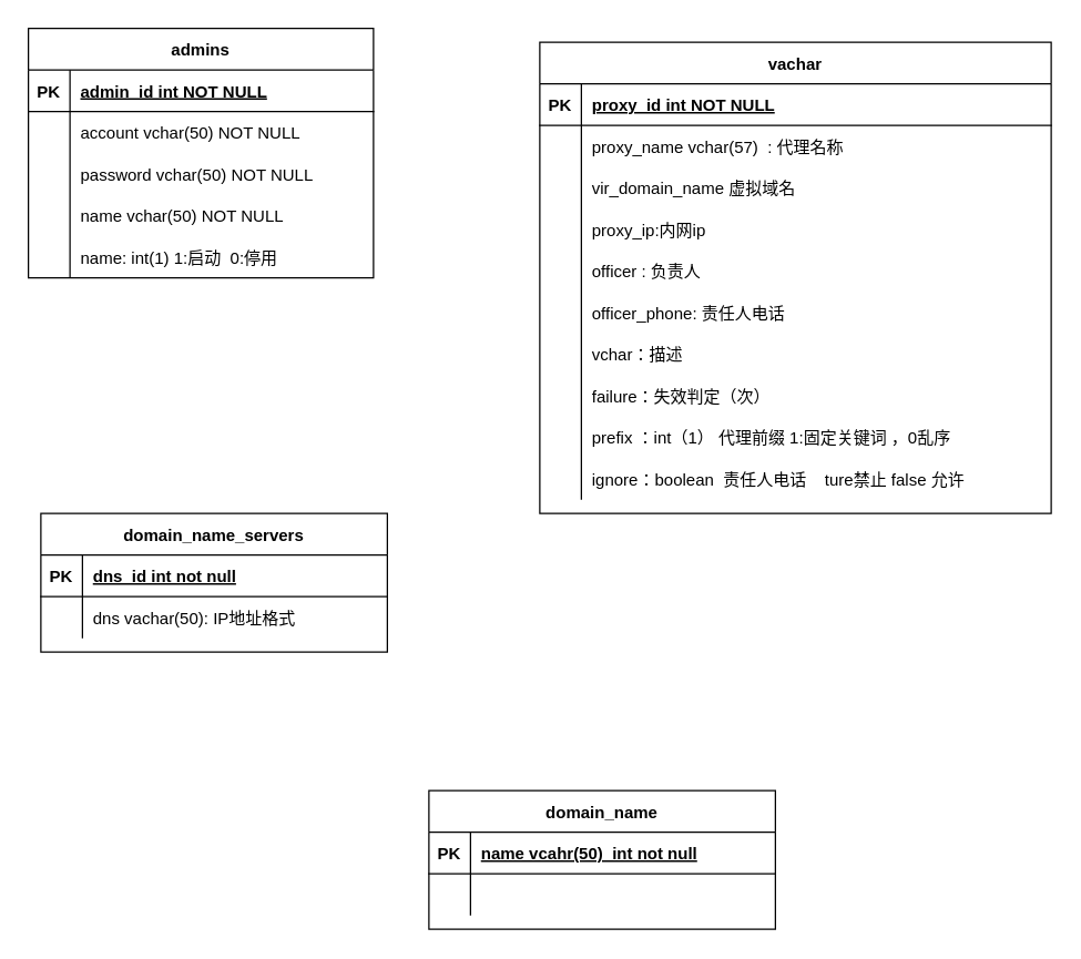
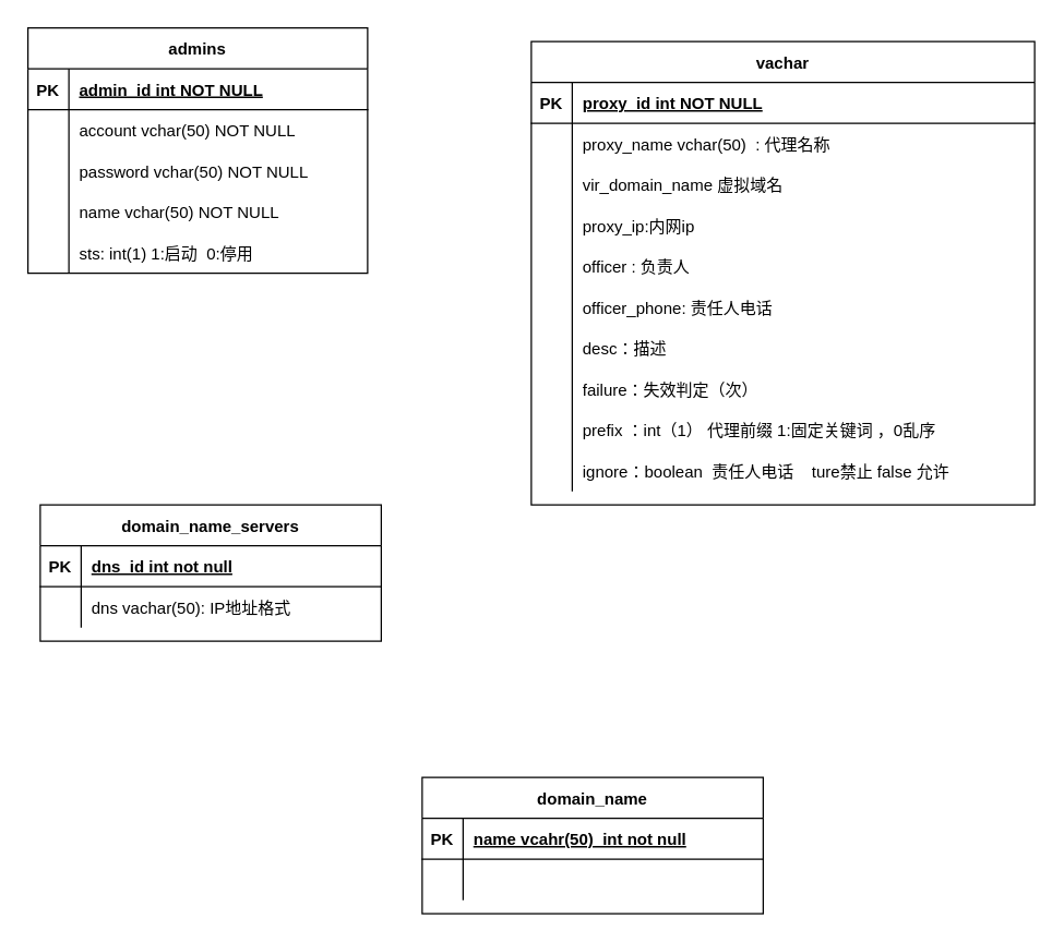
  <mxCell id="0" />
  <mxCell id="1" parent="0" />
  <mxCell id="2" value="domain_name_servers" style="shape=table;startSize=30;container=1;collapsible=1;childLayout=tableLayout;fixedRows=1;rowLines=0;fontStyle=1;align=center;resizeLast=1;" parent="1" vertex="1"><mxGeometry x="29" y="370" width="250" height="100" as="geometry" /></mxCell>
  <mxCell id="3" value="" style="shape=partialRectangle;collapsible=0;dropTarget=0;pointerEvents=0;fillColor=none;points=[[0,0.5],[1,0.5]];portConstraint=eastwest;top=0;left=0;right=0;bottom=1;" parent="2" vertex="1"><mxGeometry y="30" width="250" height="30" as="geometry" /></mxCell>
  <mxCell id="4" value="PK" style="shape=partialRectangle;overflow=hidden;connectable=0;fillColor=none;top=0;left=0;bottom=0;right=0;fontStyle=1;" parent="3" vertex="1"><mxGeometry width="30" height="30" as="geometry"><mxRectangle width="30" height="30" as="alternateBounds" /></mxGeometry></mxCell>
  <mxCell id="5" value="dns_id int not null" style="shape=partialRectangle;overflow=hidden;connectable=0;fillColor=none;top=0;left=0;bottom=0;right=0;align=left;spacingLeft=6;fontStyle=5;" parent="3" vertex="1"><mxGeometry x="30" width="220" height="30" as="geometry"><mxRectangle width="220" height="30" as="alternateBounds" /></mxGeometry></mxCell>
  <mxCell id="6" value="" style="shape=partialRectangle;collapsible=0;dropTarget=0;pointerEvents=0;fillColor=none;points=[[0,0.5],[1,0.5]];portConstraint=eastwest;top=0;left=0;right=0;bottom=0;" parent="2" vertex="1"><mxGeometry y="60" width="250" height="30" as="geometry" /></mxCell>
  <mxCell id="7" value="" style="shape=partialRectangle;overflow=hidden;connectable=0;fillColor=none;top=0;left=0;bottom=0;right=0;" parent="6" vertex="1"><mxGeometry width="30" height="30" as="geometry"><mxRectangle width="30" height="30" as="alternateBounds" /></mxGeometry></mxCell>
  <mxCell id="8" value="dns vachar(50): IP地址格式" style="shape=partialRectangle;overflow=hidden;connectable=0;fillColor=none;top=0;left=0;bottom=0;right=0;align=left;spacingLeft=6;" parent="6" vertex="1"><mxGeometry x="30" width="220" height="30" as="geometry"><mxRectangle width="220" height="30" as="alternateBounds" /></mxGeometry></mxCell>
  <mxCell id="9" value="admins" style="shape=table;startSize=30;container=1;collapsible=1;childLayout=tableLayout;fixedRows=1;rowLines=0;fontStyle=1;align=center;resizeLast=1;" parent="1" vertex="1"><mxGeometry x="20" y="20" width="249" height="180" as="geometry" /></mxCell>
  <mxCell id="10" value="" style="shape=partialRectangle;collapsible=0;dropTarget=0;pointerEvents=0;fillColor=none;points=[[0,0.5],[1,0.5]];portConstraint=eastwest;top=0;left=0;right=0;bottom=1;" parent="9" vertex="1"><mxGeometry y="30" width="249" height="30" as="geometry" /></mxCell>
  <mxCell id="11" value="PK" style="shape=partialRectangle;overflow=hidden;connectable=0;fillColor=none;top=0;left=0;bottom=0;right=0;fontStyle=1;" parent="10" vertex="1"><mxGeometry width="30" height="30" as="geometry"><mxRectangle width="30" height="30" as="alternateBounds" /></mxGeometry></mxCell>
  <mxCell id="12" value="admin_id int NOT NULL " style="shape=partialRectangle;overflow=hidden;connectable=0;fillColor=none;top=0;left=0;bottom=0;right=0;align=left;spacingLeft=6;fontStyle=5;" parent="10" vertex="1"><mxGeometry x="30" width="219" height="30" as="geometry"><mxRectangle width="219" height="30" as="alternateBounds" /></mxGeometry></mxCell>
  <mxCell id="13" value="" style="shape=partialRectangle;collapsible=0;dropTarget=0;pointerEvents=0;fillColor=none;points=[[0,0.5],[1,0.5]];portConstraint=eastwest;top=0;left=0;right=0;bottom=0;" parent="9" vertex="1"><mxGeometry y="60" width="249" height="30" as="geometry" /></mxCell>
  <mxCell id="14" value="" style="shape=partialRectangle;overflow=hidden;connectable=0;fillColor=none;top=0;left=0;bottom=0;right=0;" parent="13" vertex="1"><mxGeometry width="30" height="30" as="geometry"><mxRectangle width="30" height="30" as="alternateBounds" /></mxGeometry></mxCell>
  <mxCell id="15" value="account vchar(50) NOT NULL" style="shape=partialRectangle;overflow=hidden;connectable=0;fillColor=none;top=0;left=0;bottom=0;right=0;align=left;spacingLeft=6;" parent="13" vertex="1"><mxGeometry x="30" width="219" height="30" as="geometry"><mxRectangle width="219" height="30" as="alternateBounds" /></mxGeometry></mxCell>
  <mxCell id="16" style="shape=partialRectangle;collapsible=0;dropTarget=0;pointerEvents=0;fillColor=none;points=[[0,0.5],[1,0.5]];portConstraint=eastwest;top=0;left=0;right=0;bottom=0;" parent="9" vertex="1"><mxGeometry y="90" width="249" height="30" as="geometry" /></mxCell>
  <mxCell id="17" style="shape=partialRectangle;overflow=hidden;connectable=0;fillColor=none;top=0;left=0;bottom=0;right=0;" parent="16" vertex="1"><mxGeometry width="30" height="30" as="geometry"><mxRectangle width="30" height="30" as="alternateBounds" /></mxGeometry></mxCell>
  <mxCell id="18" value="password vchar(50) NOT NULL" style="shape=partialRectangle;overflow=hidden;connectable=0;fillColor=none;top=0;left=0;bottom=0;right=0;align=left;spacingLeft=6;" parent="16" vertex="1"><mxGeometry x="30" width="219" height="30" as="geometry"><mxRectangle width="219" height="30" as="alternateBounds" /></mxGeometry></mxCell>
  <mxCell id="19" style="shape=partialRectangle;collapsible=0;dropTarget=0;pointerEvents=0;fillColor=none;points=[[0,0.5],[1,0.5]];portConstraint=eastwest;top=0;left=0;right=0;bottom=0;" parent="9" vertex="1"><mxGeometry y="120" width="249" height="30" as="geometry" /></mxCell>
  <mxCell id="20" style="shape=partialRectangle;overflow=hidden;connectable=0;fillColor=none;top=0;left=0;bottom=0;right=0;" parent="19" vertex="1"><mxGeometry width="30" height="30" as="geometry"><mxRectangle width="30" height="30" as="alternateBounds" /></mxGeometry></mxCell>
  <mxCell id="21" value="name vchar(50) NOT NULL" style="shape=partialRectangle;overflow=hidden;connectable=0;fillColor=none;top=0;left=0;bottom=0;right=0;align=left;spacingLeft=6;" parent="19" vertex="1"><mxGeometry x="30" width="219" height="30" as="geometry"><mxRectangle width="219" height="30" as="alternateBounds" /></mxGeometry></mxCell>
  <mxCell id="22" style="shape=partialRectangle;collapsible=0;dropTarget=0;pointerEvents=0;fillColor=none;points=[[0,0.5],[1,0.5]];portConstraint=eastwest;top=0;left=0;right=0;bottom=0;" parent="9" vertex="1"><mxGeometry y="150" width="249" height="30" as="geometry" /></mxCell>
  <mxCell id="23" style="shape=partialRectangle;overflow=hidden;connectable=0;fillColor=none;top=0;left=0;bottom=0;right=0;" parent="22" vertex="1"><mxGeometry width="30" height="30" as="geometry"><mxRectangle width="30" height="30" as="alternateBounds" /></mxGeometry></mxCell>
- <mxCell id="24" value="name: int(1) 1:启动  0:停用 " style="shape=partialRectangle;overflow=hidden;connectable=0;fillColor=none;top=0;left=0;bottom=0;right=0;align=left;spacingLeft=6;" parent="22" vertex="1"><mxGeometry x="30" width="219" height="30" as="geometry"><mxRectangle width="219" height="30" as="alternateBounds" /></mxGeometry></mxCell>
+ <mxCell id="24" value="sts: int(1) 1:启动  0:停用 " style="shape=partialRectangle;overflow=hidden;connectable=0;fillColor=none;top=0;left=0;bottom=0;right=0;align=left;spacingLeft=6;" parent="22" vertex="1"><mxGeometry x="30" width="219" height="30" as="geometry"><mxRectangle width="219" height="30" as="alternateBounds" /></mxGeometry></mxCell>
  <mxCell id="25" value="vachar" style="shape=table;startSize=30;container=1;collapsible=1;childLayout=tableLayout;fixedRows=1;rowLines=0;fontStyle=1;align=center;resizeLast=1;" parent="1" vertex="1"><mxGeometry x="389" y="30" width="369" height="340" as="geometry" /></mxCell>
  <mxCell id="26" value="" style="shape=partialRectangle;collapsible=0;dropTarget=0;pointerEvents=0;fillColor=none;points=[[0,0.5],[1,0.5]];portConstraint=eastwest;top=0;left=0;right=0;bottom=1;" parent="25" vertex="1"><mxGeometry y="30" width="369" height="30" as="geometry" /></mxCell>
  <mxCell id="27" value="PK" style="shape=partialRectangle;overflow=hidden;connectable=0;fillColor=none;top=0;left=0;bottom=0;right=0;fontStyle=1;" parent="26" vertex="1"><mxGeometry width="30" height="30" as="geometry"><mxRectangle width="30" height="30" as="alternateBounds" /></mxGeometry></mxCell>
  <mxCell id="28" value="proxy_id int NOT NULL" style="shape=partialRectangle;overflow=hidden;connectable=0;fillColor=none;top=0;left=0;bottom=0;right=0;align=left;spacingLeft=6;fontStyle=5;" parent="26" vertex="1"><mxGeometry x="30" width="339" height="30" as="geometry"><mxRectangle width="339" height="30" as="alternateBounds" /></mxGeometry></mxCell>
  <mxCell id="29" value="" style="shape=partialRectangle;collapsible=0;dropTarget=0;pointerEvents=0;fillColor=none;points=[[0,0.5],[1,0.5]];portConstraint=eastwest;top=0;left=0;right=0;bottom=0;" parent="25" vertex="1"><mxGeometry y="60" width="369" height="30" as="geometry" /></mxCell>
  <mxCell id="30" value="" style="shape=partialRectangle;overflow=hidden;connectable=0;fillColor=none;top=0;left=0;bottom=0;right=0;" parent="29" vertex="1"><mxGeometry width="30" height="30" as="geometry"><mxRectangle width="30" height="30" as="alternateBounds" /></mxGeometry></mxCell>
- <mxCell id="31" value="proxy_name vchar(57)  : 代理名称" style="shape=partialRectangle;overflow=hidden;connectable=0;fillColor=none;top=0;left=0;bottom=0;right=0;align=left;spacingLeft=6;" parent="29" vertex="1"><mxGeometry x="30" width="339" height="30" as="geometry"><mxRectangle width="339" height="30" as="alternateBounds" /></mxGeometry></mxCell>
+ <mxCell id="31" value="proxy_name vchar(50)  : 代理名称" style="shape=partialRectangle;overflow=hidden;connectable=0;fillColor=none;top=0;left=0;bottom=0;right=0;align=left;spacingLeft=6;" parent="29" vertex="1"><mxGeometry x="30" width="339" height="30" as="geometry"><mxRectangle width="339" height="30" as="alternateBounds" /></mxGeometry></mxCell>
  <mxCell id="32" style="shape=partialRectangle;collapsible=0;dropTarget=0;pointerEvents=0;fillColor=none;points=[[0,0.5],[1,0.5]];portConstraint=eastwest;top=0;left=0;right=0;bottom=0;" parent="25" vertex="1"><mxGeometry y="90" width="369" height="30" as="geometry" /></mxCell>
  <mxCell id="33" style="shape=partialRectangle;overflow=hidden;connectable=0;fillColor=none;top=0;left=0;bottom=0;right=0;" parent="32" vertex="1"><mxGeometry width="30" height="30" as="geometry"><mxRectangle width="30" height="30" as="alternateBounds" /></mxGeometry></mxCell>
  <mxCell id="34" value="vir_domain_name 虚拟域名" style="shape=partialRectangle;overflow=hidden;connectable=0;fillColor=none;top=0;left=0;bottom=0;right=0;align=left;spacingLeft=6;" parent="32" vertex="1"><mxGeometry x="30" width="339" height="30" as="geometry"><mxRectangle width="339" height="30" as="alternateBounds" /></mxGeometry></mxCell>
  <mxCell id="35" style="shape=partialRectangle;collapsible=0;dropTarget=0;pointerEvents=0;fillColor=none;points=[[0,0.5],[1,0.5]];portConstraint=eastwest;top=0;left=0;right=0;bottom=0;" parent="25" vertex="1"><mxGeometry y="120" width="369" height="30" as="geometry" /></mxCell>
  <mxCell id="36" style="shape=partialRectangle;overflow=hidden;connectable=0;fillColor=none;top=0;left=0;bottom=0;right=0;" parent="35" vertex="1"><mxGeometry width="30" height="30" as="geometry"><mxRectangle width="30" height="30" as="alternateBounds" /></mxGeometry></mxCell>
  <mxCell id="37" value="proxy_ip:内网ip" style="shape=partialRectangle;overflow=hidden;connectable=0;fillColor=none;top=0;left=0;bottom=0;right=0;align=left;spacingLeft=6;" parent="35" vertex="1"><mxGeometry x="30" width="339" height="30" as="geometry"><mxRectangle width="339" height="30" as="alternateBounds" /></mxGeometry></mxCell>
  <mxCell id="38" style="shape=partialRectangle;collapsible=0;dropTarget=0;pointerEvents=0;fillColor=none;points=[[0,0.5],[1,0.5]];portConstraint=eastwest;top=0;left=0;right=0;bottom=0;" parent="25" vertex="1"><mxGeometry y="150" width="369" height="30" as="geometry" /></mxCell>
  <mxCell id="39" style="shape=partialRectangle;overflow=hidden;connectable=0;fillColor=none;top=0;left=0;bottom=0;right=0;" parent="38" vertex="1"><mxGeometry width="30" height="30" as="geometry"><mxRectangle width="30" height="30" as="alternateBounds" /></mxGeometry></mxCell>
  <mxCell id="40" value="officer : 负责人" style="shape=partialRectangle;overflow=hidden;connectable=0;fillColor=none;top=0;left=0;bottom=0;right=0;align=left;spacingLeft=6;" parent="38" vertex="1"><mxGeometry x="30" width="339" height="30" as="geometry"><mxRectangle width="339" height="30" as="alternateBounds" /></mxGeometry></mxCell>
  <mxCell id="41" style="shape=partialRectangle;collapsible=0;dropTarget=0;pointerEvents=0;fillColor=none;points=[[0,0.5],[1,0.5]];portConstraint=eastwest;top=0;left=0;right=0;bottom=0;" parent="25" vertex="1"><mxGeometry y="180" width="369" height="30" as="geometry" /></mxCell>
  <mxCell id="42" style="shape=partialRectangle;overflow=hidden;connectable=0;fillColor=none;top=0;left=0;bottom=0;right=0;" parent="41" vertex="1"><mxGeometry width="30" height="30" as="geometry"><mxRectangle width="30" height="30" as="alternateBounds" /></mxGeometry></mxCell>
  <mxCell id="43" value="officer_phone: 责任人电话" style="shape=partialRectangle;overflow=hidden;connectable=0;fillColor=none;top=0;left=0;bottom=0;right=0;align=left;spacingLeft=6;" parent="41" vertex="1"><mxGeometry x="30" width="339" height="30" as="geometry"><mxRectangle width="339" height="30" as="alternateBounds" /></mxGeometry></mxCell>
  <mxCell id="44" style="shape=partialRectangle;collapsible=0;dropTarget=0;pointerEvents=0;fillColor=none;points=[[0,0.5],[1,0.5]];portConstraint=eastwest;top=0;left=0;right=0;bottom=0;" parent="25" vertex="1"><mxGeometry y="210" width="369" height="30" as="geometry" /></mxCell>
  <mxCell id="45" style="shape=partialRectangle;overflow=hidden;connectable=0;fillColor=none;top=0;left=0;bottom=0;right=0;" parent="44" vertex="1"><mxGeometry width="30" height="30" as="geometry"><mxRectangle width="30" height="30" as="alternateBounds" /></mxGeometry></mxCell>
- <mxCell id="46" value="vchar：描述" style="shape=partialRectangle;overflow=hidden;connectable=0;fillColor=none;top=0;left=0;bottom=0;right=0;align=left;spacingLeft=6;" parent="44" vertex="1"><mxGeometry x="30" width="339" height="30" as="geometry"><mxRectangle width="339" height="30" as="alternateBounds" /></mxGeometry></mxCell>
+ <mxCell id="46" value="desc：描述" style="shape=partialRectangle;overflow=hidden;connectable=0;fillColor=none;top=0;left=0;bottom=0;right=0;align=left;spacingLeft=6;" parent="44" vertex="1"><mxGeometry x="30" width="339" height="30" as="geometry"><mxRectangle width="339" height="30" as="alternateBounds" /></mxGeometry></mxCell>
  <mxCell id="47" style="shape=partialRectangle;collapsible=0;dropTarget=0;pointerEvents=0;fillColor=none;points=[[0,0.5],[1,0.5]];portConstraint=eastwest;top=0;left=0;right=0;bottom=0;" parent="25" vertex="1"><mxGeometry y="240" width="369" height="30" as="geometry" /></mxCell>
  <mxCell id="48" style="shape=partialRectangle;overflow=hidden;connectable=0;fillColor=none;top=0;left=0;bottom=0;right=0;" parent="47" vertex="1"><mxGeometry width="30" height="30" as="geometry"><mxRectangle width="30" height="30" as="alternateBounds" /></mxGeometry></mxCell>
  <mxCell id="49" value="failure：失效判定（次）" style="shape=partialRectangle;overflow=hidden;connectable=0;fillColor=none;top=0;left=0;bottom=0;right=0;align=left;spacingLeft=6;" parent="47" vertex="1"><mxGeometry x="30" width="339" height="30" as="geometry"><mxRectangle width="339" height="30" as="alternateBounds" /></mxGeometry></mxCell>
  <mxCell id="50" style="shape=partialRectangle;collapsible=0;dropTarget=0;pointerEvents=0;fillColor=none;points=[[0,0.5],[1,0.5]];portConstraint=eastwest;top=0;left=0;right=0;bottom=0;" parent="25" vertex="1"><mxGeometry y="270" width="369" height="30" as="geometry" /></mxCell>
  <mxCell id="51" style="shape=partialRectangle;overflow=hidden;connectable=0;fillColor=none;top=0;left=0;bottom=0;right=0;" parent="50" vertex="1"><mxGeometry width="30" height="30" as="geometry"><mxRectangle width="30" height="30" as="alternateBounds" /></mxGeometry></mxCell>
  <mxCell id="52" value="prefix ：int（1） 代理前缀 1:固定关键词 ，0乱序  " style="shape=partialRectangle;overflow=hidden;connectable=0;fillColor=none;top=0;left=0;bottom=0;right=0;align=left;spacingLeft=6;" parent="50" vertex="1"><mxGeometry x="30" width="339" height="30" as="geometry"><mxRectangle width="339" height="30" as="alternateBounds" /></mxGeometry></mxCell>
  <mxCell id="53" style="shape=partialRectangle;collapsible=0;dropTarget=0;pointerEvents=0;fillColor=none;points=[[0,0.5],[1,0.5]];portConstraint=eastwest;top=0;left=0;right=0;bottom=0;" parent="25" vertex="1"><mxGeometry y="300" width="369" height="30" as="geometry" /></mxCell>
  <mxCell id="54" style="shape=partialRectangle;overflow=hidden;connectable=0;fillColor=none;top=0;left=0;bottom=0;right=0;" parent="53" vertex="1"><mxGeometry width="30" height="30" as="geometry"><mxRectangle width="30" height="30" as="alternateBounds" /></mxGeometry></mxCell>
  <mxCell id="55" value="ignore：boolean  责任人电话    ture禁止 false 允许" style="shape=partialRectangle;overflow=hidden;connectable=0;fillColor=none;top=0;left=0;bottom=0;right=0;align=left;spacingLeft=6;" parent="53" vertex="1"><mxGeometry x="30" width="339" height="30" as="geometry"><mxRectangle width="339" height="30" as="alternateBounds" /></mxGeometry></mxCell>
  <mxCell id="56" value="domain_name" style="shape=table;startSize=30;container=1;collapsible=1;childLayout=tableLayout;fixedRows=1;rowLines=0;fontStyle=1;align=center;resizeLast=1;" vertex="1" parent="1"><mxGeometry x="309" y="570" width="250" height="100" as="geometry" /></mxCell>
  <mxCell id="57" value="" style="shape=partialRectangle;collapsible=0;dropTarget=0;pointerEvents=0;fillColor=none;points=[[0,0.5],[1,0.5]];portConstraint=eastwest;top=0;left=0;right=0;bottom=1;" vertex="1" parent="56"><mxGeometry y="30" width="250" height="30" as="geometry" /></mxCell>
  <mxCell id="58" value="PK" style="shape=partialRectangle;overflow=hidden;connectable=0;fillColor=none;top=0;left=0;bottom=0;right=0;fontStyle=1;" vertex="1" parent="57"><mxGeometry width="30" height="30" as="geometry"><mxRectangle width="30" height="30" as="alternateBounds" /></mxGeometry></mxCell>
  <mxCell id="59" value="name vcahr(50)  int not null" style="shape=partialRectangle;overflow=hidden;connectable=0;fillColor=none;top=0;left=0;bottom=0;right=0;align=left;spacingLeft=6;fontStyle=5;" vertex="1" parent="57"><mxGeometry x="30" width="220" height="30" as="geometry"><mxRectangle width="220" height="30" as="alternateBounds" /></mxGeometry></mxCell>
  <mxCell id="60" value="" style="shape=partialRectangle;collapsible=0;dropTarget=0;pointerEvents=0;fillColor=none;points=[[0,0.5],[1,0.5]];portConstraint=eastwest;top=0;left=0;right=0;bottom=0;" vertex="1" parent="56"><mxGeometry y="60" width="250" height="30" as="geometry" /></mxCell>
  <mxCell id="61" value="" style="shape=partialRectangle;overflow=hidden;connectable=0;fillColor=none;top=0;left=0;bottom=0;right=0;" vertex="1" parent="60"><mxGeometry width="30" height="30" as="geometry"><mxRectangle width="30" height="30" as="alternateBounds" /></mxGeometry></mxCell>
  <mxCell id="62" value="" style="shape=partialRectangle;overflow=hidden;connectable=0;fillColor=none;top=0;left=0;bottom=0;right=0;align=left;spacingLeft=6;" vertex="1" parent="60"><mxGeometry x="30" width="220" height="30" as="geometry"><mxRectangle width="220" height="30" as="alternateBounds" /></mxGeometry></mxCell>
